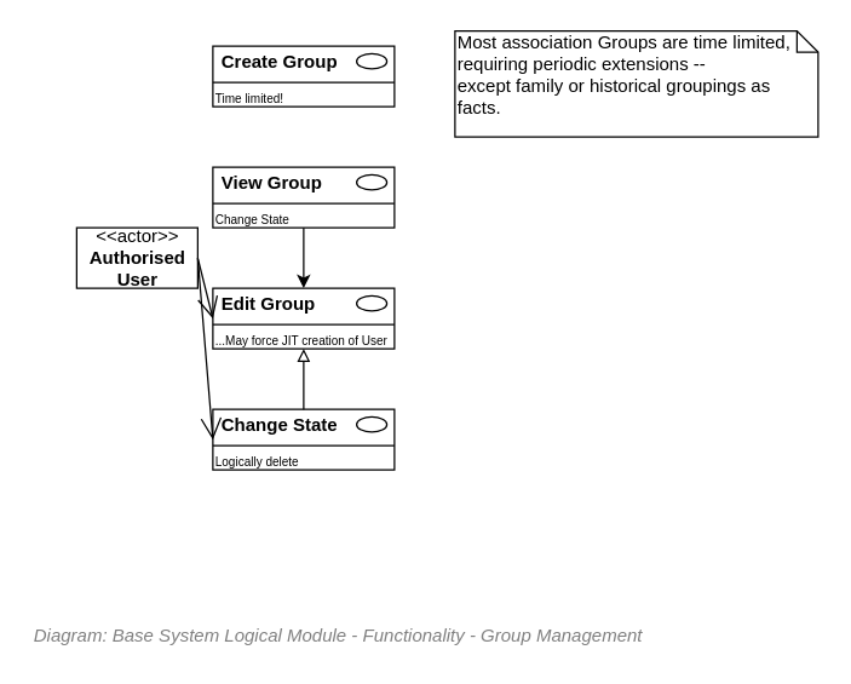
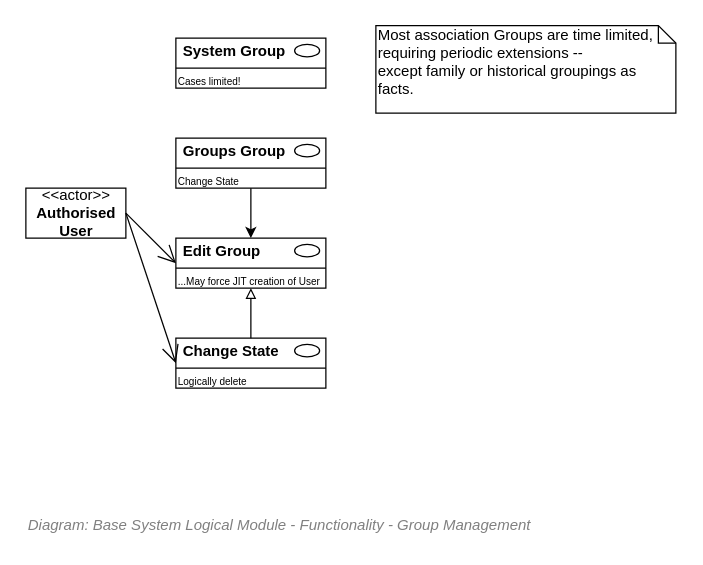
  <mxCell id="0" />
  <mxCell id="1" value="Diagram/Use Cases" parent="0" />
- <mxCell id="2" value="&amp;lt;&amp;lt;actor&amp;gt;&amp;gt;&lt;br&gt;&lt;b&gt;Authorised&lt;br&gt;User&lt;br&gt;&lt;/b&gt;" style="text;html=1;align=center;verticalAlign=middle;dashed=0;fillColor=#ffffff;strokeColor=#000000;" parent="1" vertex="1"><mxGeometry x="50" y="150" width="80" height="40" as="geometry" /></mxCell>
+ <mxCell id="2" value="&amp;lt;&amp;lt;actor&amp;gt;&amp;gt;&lt;br&gt;&lt;b&gt;Authorised&lt;br&gt;User&lt;br&gt;&lt;/b&gt;" style="text;html=1;align=center;verticalAlign=middle;dashed=0;fillColor=#ffffff;strokeColor=#000000;" parent="1" vertex="1"><mxGeometry x="20" y="150" width="80" height="40" as="geometry" /></mxCell>
  <mxCell id="3" value="" style="fontStyle=1;align=left;verticalAlign=top;childLayout=stackLayout;horizontal=1;horizontalStack=0;resizeParent=1;resizeParentMax=0;resizeLast=0;marginBottom=0;" parent="1" vertex="1"><mxGeometry x="140" y="30" width="120" height="40" as="geometry" /></mxCell>
- <mxCell id="4" value="&lt;p style=&quot;line-height: 0.9;&quot;&gt;Create Group&lt;/p&gt;" style="html=1;align=left;spacingLeft=4;verticalAlign=middle;strokeColor=none;fillColor=none;fontStyle=1;spacingTop=2;" parent="3" vertex="1"><mxGeometry width="120" height="20" as="geometry" /></mxCell>
+ <mxCell id="4" value="&lt;p style=&quot;line-height: 0.9;&quot;&gt;System Group&lt;/p&gt;" style="html=1;align=left;spacingLeft=4;verticalAlign=middle;strokeColor=none;fillColor=none;fontStyle=1;spacingTop=2;" parent="3" vertex="1"><mxGeometry width="120" height="20" as="geometry" /></mxCell>
  <mxCell id="5" value="" style="shape=ellipse;" parent="4" vertex="1"><mxGeometry x="1" width="20" height="10" relative="1" as="geometry"><mxPoint x="-25" y="5" as="offset" /></mxGeometry></mxCell>
  <mxCell id="6" value="" style="line;strokeWidth=1;fillColor=none;align=left;verticalAlign=middle;spacingTop=-1;spacingLeft=3;spacingRight=3;rotatable=0;labelPosition=right;points=[];portConstraint=eastwest;" parent="3" vertex="1"><mxGeometry y="20" width="120" height="8" as="geometry" /></mxCell>
- <mxCell id="7" value="Time limited!" style="html=1;align=left;spacingLeft=4;verticalAlign=top;strokeColor=none;fillColor=none;fontSize=8;spacing=-2;" parent="3" vertex="1"><mxGeometry y="28" width="120" height="12" as="geometry" /></mxCell>
+ <mxCell id="7" value="Cases limited!" style="html=1;align=left;spacingLeft=4;verticalAlign=top;strokeColor=none;fillColor=none;fontSize=8;spacing=-2;" parent="3" vertex="1"><mxGeometry y="28" width="120" height="12" as="geometry" /></mxCell>
  <mxCell id="8" value="" style="fontStyle=1;align=left;verticalAlign=top;childLayout=stackLayout;horizontal=1;horizontalStack=0;resizeParent=1;resizeParentMax=0;resizeLast=0;marginBottom=0;" parent="1" vertex="1"><mxGeometry x="140" y="110" width="120" height="40" as="geometry" /></mxCell>
- <mxCell id="9" value="&lt;p style=&quot;line-height: 0.9;&quot;&gt;View Group&lt;/p&gt;" style="html=1;align=left;spacingLeft=4;verticalAlign=middle;strokeColor=none;fillColor=none;fontStyle=1;spacingTop=2;" parent="8" vertex="1"><mxGeometry width="120" height="20" as="geometry" /></mxCell>
+ <mxCell id="9" value="&lt;p style=&quot;line-height: 0.9;&quot;&gt;Groups Group&lt;/p&gt;" style="html=1;align=left;spacingLeft=4;verticalAlign=middle;strokeColor=none;fillColor=none;fontStyle=1;spacingTop=2;" parent="8" vertex="1"><mxGeometry width="120" height="20" as="geometry" /></mxCell>
  <mxCell id="10" value="" style="shape=ellipse;" parent="9" vertex="1"><mxGeometry x="1" width="20" height="10" relative="1" as="geometry"><mxPoint x="-25" y="5" as="offset" /></mxGeometry></mxCell>
  <mxCell id="11" value="" style="line;strokeWidth=1;fillColor=none;align=left;verticalAlign=middle;spacingTop=-1;spacingLeft=3;spacingRight=3;rotatable=0;labelPosition=right;points=[];portConstraint=eastwest;" parent="8" vertex="1"><mxGeometry y="20" width="120" height="8" as="geometry" /></mxCell>
  <mxCell id="12" value="Change State" style="html=1;align=left;spacingLeft=4;verticalAlign=top;strokeColor=none;fillColor=none;fontSize=8;spacing=-2;" parent="8" vertex="1"><mxGeometry y="28" width="120" height="12" as="geometry" /></mxCell>
  <mxCell id="13" value="" style="fontStyle=1;align=left;verticalAlign=top;childLayout=stackLayout;horizontal=1;horizontalStack=0;resizeParent=1;resizeParentMax=0;resizeLast=0;marginBottom=0;" parent="1" vertex="1"><mxGeometry x="140" y="190" width="120" height="40" as="geometry" /></mxCell>
  <mxCell id="14" value="&lt;p style=&quot;line-height: 0.9;&quot;&gt;Edit Group&lt;/p&gt;" style="html=1;align=left;spacingLeft=4;verticalAlign=middle;strokeColor=none;fillColor=none;fontStyle=1;spacingTop=2;" parent="13" vertex="1"><mxGeometry width="120" height="20" as="geometry" /></mxCell>
  <mxCell id="15" value="" style="shape=ellipse;" parent="14" vertex="1"><mxGeometry x="1" width="20" height="10" relative="1" as="geometry"><mxPoint x="-25" y="5" as="offset" /></mxGeometry></mxCell>
  <mxCell id="16" value="" style="line;strokeWidth=1;fillColor=none;align=left;verticalAlign=middle;spacingTop=-1;spacingLeft=3;spacingRight=3;rotatable=0;labelPosition=right;points=[];portConstraint=eastwest;" parent="13" vertex="1"><mxGeometry y="20" width="120" height="8" as="geometry" /></mxCell>
  <mxCell id="17" value="...May force JIT creation of User" style="html=1;align=left;spacingLeft=4;verticalAlign=top;strokeColor=none;fillColor=none;fontSize=8;spacing=-2;" parent="13" vertex="1"><mxGeometry y="28" width="120" height="12" as="geometry" /></mxCell>
  <mxCell id="18" value="" style="endArrow=open;endFill=1;endSize=12;html=1;strokeColor=#000000;fontSize=12;entryX=0;entryY=1;entryDx=0;entryDy=0;exitX=1;exitY=0.5;exitDx=0;exitDy=0;" parent="1" target="14" edge="1" source="2"><mxGeometry width="160" relative="1" as="geometry"><mxPoint x="100" y="210" as="sourcePoint" /><mxPoint x="100" y="300" as="targetPoint" /></mxGeometry></mxCell>
  <mxCell id="19" value="" style="fontStyle=1;align=left;verticalAlign=top;childLayout=stackLayout;horizontal=1;horizontalStack=0;resizeParent=1;resizeParentMax=0;resizeLast=0;marginBottom=0;" vertex="1" parent="1"><mxGeometry x="140" y="270" width="120" height="40" as="geometry" /></mxCell>
  <mxCell id="20" value="&lt;p style=&quot;line-height: 0.9;&quot;&gt;Change State&lt;/p&gt;" style="html=1;align=left;spacingLeft=4;verticalAlign=middle;strokeColor=none;fillColor=none;fontStyle=1;spacingTop=2;" vertex="1" parent="19"><mxGeometry width="120" height="20" as="geometry" /></mxCell>
  <mxCell id="21" value="" style="shape=ellipse;" vertex="1" parent="20"><mxGeometry x="1" width="20" height="10" relative="1" as="geometry"><mxPoint x="-25" y="5" as="offset" /></mxGeometry></mxCell>
  <mxCell id="22" value="" style="line;strokeWidth=1;fillColor=none;align=left;verticalAlign=middle;spacingTop=-1;spacingLeft=3;spacingRight=3;rotatable=0;labelPosition=right;points=[];portConstraint=eastwest;" vertex="1" parent="19"><mxGeometry y="20" width="120" height="8" as="geometry" /></mxCell>
  <mxCell id="23" value="Logically delete" style="html=1;align=left;spacingLeft=4;verticalAlign=top;strokeColor=none;fillColor=none;fontSize=8;spacing=-2;" vertex="1" parent="19"><mxGeometry y="28" width="120" height="12" as="geometry" /></mxCell>
  <mxCell id="24" value="Most association Groups are time limited, &lt;br&gt;requiring periodic extensions -- &lt;br&gt;except family or historical groupings as facts.&lt;br&gt;" style="shape=note;whiteSpace=wrap;html=1;size=14;verticalAlign=top;align=left;spacingTop=-6;strokeWidth=1;fillColor=none;fontSize=12;" vertex="1" parent="1"><mxGeometry x="300" y="20" width="240" height="70" as="geometry" /></mxCell>
  <mxCell id="25" value="" style="endArrow=open;endFill=1;endSize=12;html=1;strokeColor=#000000;fontSize=12;entryX=0;entryY=1;entryDx=0;entryDy=0;exitX=1;exitY=0.5;exitDx=0;exitDy=0;" edge="1" parent="1" source="2" target="20"><mxGeometry width="160" relative="1" as="geometry"><mxPoint x="110" y="240" as="sourcePoint" /><mxPoint x="150" y="240" as="targetPoint" /></mxGeometry></mxCell>
  <mxCell id="26" style="edgeStyle=orthogonalEdgeStyle;rounded=0;orthogonalLoop=1;jettySize=auto;html=1;exitX=0.5;exitY=1;exitDx=0;exitDy=0;entryX=0.5;entryY=0;entryDx=0;entryDy=0;" edge="1" parent="1" source="12" target="14"><mxGeometry relative="1" as="geometry" /></mxCell>
  <mxCell id="27" style="edgeStyle=orthogonalEdgeStyle;rounded=0;orthogonalLoop=1;jettySize=auto;html=1;entryX=0.5;entryY=1;entryDx=0;entryDy=0;endArrow=block;endFill=0;" edge="1" parent="1" source="20" target="17"><mxGeometry relative="1" as="geometry" /></mxCell>
  <mxCell id="28" value="Title/Diagram" parent="0" />
  <mxCell id="29" value="&lt;font style=&quot;font-size: 12px&quot;&gt;&lt;span style=&quot;font-size: 12px&quot;&gt;Diagram: Base System Logical Module -&amp;nbsp;&lt;/span&gt;&lt;span style=&quot;font-size: 12px&quot;&gt;Functionality - Group Management&lt;br&gt;&lt;/span&gt;&lt;/font&gt;" style="text;strokeColor=none;fillColor=none;html=1;fontSize=12;fontStyle=2;verticalAlign=middle;align=left;shadow=0;glass=0;comic=0;opacity=30;fontColor=#808080;" parent="28" vertex="1"><mxGeometry x="20" y="410" width="520" height="20" as="geometry" /></mxCell>
  <mxCell id="30" value="About" parent="0" />
